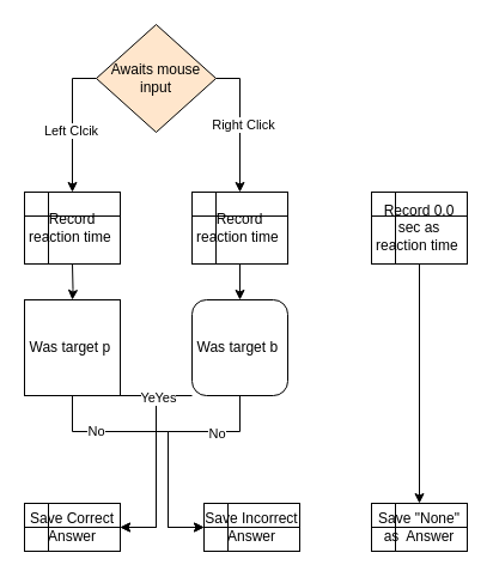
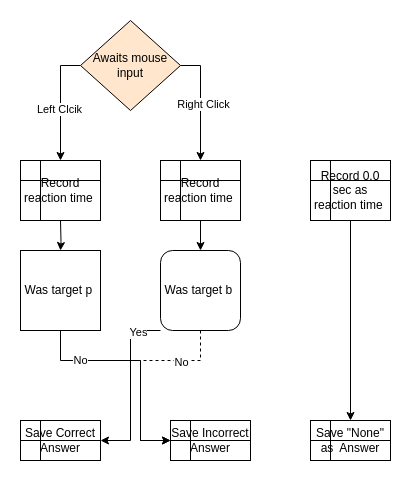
  <mxCell id="0" />
  <mxCell id="1" parent="0" />
  <mxCell id="2" style="edgeStyle=orthogonalEdgeStyle;rounded=0;orthogonalLoop=1;jettySize=auto;html=1;entryX=0.5;entryY=0;entryDx=0;entryDy=0;" edge="1" parent="1" source="6"><mxGeometry relative="1" as="geometry"><mxPoint x="60" y="160" as="targetPoint" /><Array as="points"><mxPoint x="60" y="65" /></Array></mxGeometry></mxCell>
  <mxCell id="3" value="Left Clcik" style="edgeLabel;html=1;align=center;verticalAlign=middle;resizable=0;points=[];" vertex="1" connectable="0" parent="2"><mxGeometry x="0.099" y="-2" relative="1" as="geometry"><mxPoint as="offset" /></mxGeometry></mxCell>
  <mxCell id="4" style="edgeStyle=orthogonalEdgeStyle;rounded=0;orthogonalLoop=1;jettySize=auto;html=1;entryX=0.5;entryY=0;entryDx=0;entryDy=0;" edge="1" parent="1" source="6"><mxGeometry relative="1" as="geometry"><mxPoint x="200" y="160" as="targetPoint" /><Array as="points"><mxPoint x="200" y="65" /></Array></mxGeometry></mxCell>
  <mxCell id="5" value="Right Click" style="edgeLabel;html=1;align=center;verticalAlign=middle;resizable=0;points=[];" vertex="1" connectable="0" parent="4"><mxGeometry x="0.016" y="2" relative="1" as="geometry"><mxPoint as="offset" /></mxGeometry></mxCell>
  <mxCell id="6" value="Awaits mouse input" style="rhombus;whiteSpace=wrap;html=1;fillColor=#ffe6cc;" vertex="1" parent="1"><mxGeometry x="80" y="20" width="100" height="90" as="geometry" /></mxCell>
  <mxCell id="7" style="edgeStyle=orthogonalEdgeStyle;rounded=0;orthogonalLoop=1;jettySize=auto;html=1;" edge="1" parent="1" target="13"><mxGeometry relative="1" as="geometry"><mxPoint x="60" y="220" as="sourcePoint" /></mxGeometry></mxCell>
  <mxCell id="8" style="edgeStyle=orthogonalEdgeStyle;rounded=0;orthogonalLoop=1;jettySize=auto;html=1;entryX=0.5;entryY=0;entryDx=0;entryDy=0;" edge="1" parent="1" target="18"><mxGeometry relative="1" as="geometry"><mxPoint x="200" y="220" as="sourcePoint" /></mxGeometry></mxCell>
- <mxCell id="9" style="edgeStyle=orthogonalEdgeStyle;rounded=0;orthogonalLoop=1;jettySize=auto;html=1;entryX=1;entryY=0.5;entryDx=0;entryDy=0;" edge="1" parent="1" source="13" target="21"><mxGeometry relative="1" as="geometry"><mxPoint x="130" y="350" as="targetPoint" /><Array as="points"><mxPoint x="130" y="330" /><mxPoint x="130" y="440" /></Array></mxGeometry></mxCell>
- <mxCell id="10" value="Yes" style="edgeLabel;html=1;align=center;verticalAlign=middle;resizable=0;points=[];" vertex="1" connectable="0" parent="9"><mxGeometry x="-0.705" y="1" relative="1" as="geometry"><mxPoint y="2" as="offset" /></mxGeometry></mxCell>
  <mxCell id="11" style="edgeStyle=orthogonalEdgeStyle;rounded=0;orthogonalLoop=1;jettySize=auto;html=1;entryX=0;entryY=0.5;entryDx=0;entryDy=0;" edge="1" parent="1" source="13" target="22"><mxGeometry relative="1" as="geometry"><Array as="points"><mxPoint x="60" y="360" /><mxPoint x="140" y="360" /><mxPoint x="140" y="440" /></Array></mxGeometry></mxCell>
  <mxCell id="12" value="No" style="edgeLabel;html=1;align=center;verticalAlign=middle;resizable=0;points=[];" vertex="1" connectable="0" parent="11"><mxGeometry x="-0.557" y="1" relative="1" as="geometry"><mxPoint as="offset" /></mxGeometry></mxCell>
  <mxCell id="13" value="Was target p&amp;nbsp;" style="whiteSpace=wrap;html=1;rounded=0;" vertex="1" parent="1"><mxGeometry x="20" y="250" width="80" height="80" as="geometry" /></mxCell>
  <mxCell id="14" style="edgeStyle=orthogonalEdgeStyle;rounded=0;orthogonalLoop=1;jettySize=auto;html=1;entryX=1;entryY=0.5;entryDx=0;entryDy=0;" edge="1" parent="1" source="18" target="21"><mxGeometry relative="1" as="geometry"><Array as="points"><mxPoint x="130" y="330" /><mxPoint x="130" y="440" /></Array></mxGeometry></mxCell>
  <mxCell id="15" value="Yes" style="edgeLabel;html=1;align=center;verticalAlign=middle;resizable=0;points=[];" vertex="1" connectable="0" parent="14"><mxGeometry x="-0.634" y="-2" relative="1" as="geometry"><mxPoint x="9" as="offset" /></mxGeometry></mxCell>
- <mxCell id="16" style="edgeStyle=orthogonalEdgeStyle;rounded=0;orthogonalLoop=1;jettySize=auto;html=1;entryX=0;entryY=0.5;entryDx=0;entryDy=0;" edge="1" parent="1" source="18" target="22"><mxGeometry relative="1" as="geometry"><Array as="points"><mxPoint x="200" y="360" /><mxPoint x="140" y="360" /><mxPoint x="140" y="440" /></Array></mxGeometry></mxCell>
+ <mxCell id="16" style="edgeStyle=orthogonalEdgeStyle;rounded=0;orthogonalLoop=1;jettySize=auto;html=1;entryX=0;entryY=0.5;entryDx=0;entryDy=0;dashed=1;" edge="1" parent="1" source="18" target="22"><mxGeometry relative="1" as="geometry"><Array as="points"><mxPoint x="200" y="360" /><mxPoint x="140" y="360" /><mxPoint x="140" y="440" /></Array></mxGeometry></mxCell>
  <mxCell id="17" value="No" style="edgeLabel;html=1;align=center;verticalAlign=middle;resizable=0;points=[];" vertex="1" connectable="0" parent="16"><mxGeometry x="-0.654" y="1" relative="1" as="geometry"><mxPoint x="-15" as="offset" /></mxGeometry></mxCell>
  <mxCell id="18" value="Was target b&amp;nbsp;" style="whiteSpace=wrap;html=1;rounded=1;" vertex="1" parent="1"><mxGeometry x="160" y="250" width="80" height="80" as="geometry" /></mxCell>
  <mxCell id="19" value="Record reaction time&amp;nbsp;" style="shape=internalStorage;whiteSpace=wrap;html=1;backgroundOutline=1;" vertex="1" parent="1"><mxGeometry x="20" y="160" width="80" height="60" as="geometry" /></mxCell>
  <mxCell id="20" value="Record reaction time&amp;nbsp;" style="shape=internalStorage;whiteSpace=wrap;html=1;backgroundOutline=1;" vertex="1" parent="1"><mxGeometry x="160" y="160" width="80" height="60" as="geometry" /></mxCell>
  <mxCell id="21" value="Save Correct Answer" style="shape=internalStorage;whiteSpace=wrap;html=1;backgroundOutline=1;" vertex="1" parent="1"><mxGeometry x="20" y="420" width="80" height="40" as="geometry" /></mxCell>
  <mxCell id="22" value="Save Incorrect Answer" style="shape=internalStorage;whiteSpace=wrap;html=1;backgroundOutline=1;" vertex="1" parent="1"><mxGeometry x="170" y="420" width="80" height="40" as="geometry" /></mxCell>
  <mxCell id="23" value="Save &quot;None&quot; as&amp;nbsp; Answer" style="shape=internalStorage;whiteSpace=wrap;html=1;backgroundOutline=1;" vertex="1" parent="1"><mxGeometry x="310" y="420" width="80" height="40" as="geometry" /></mxCell>
  <mxCell id="24" style="edgeStyle=orthogonalEdgeStyle;rounded=0;orthogonalLoop=1;jettySize=auto;html=1;" edge="1" parent="1" source="25" target="23"><mxGeometry relative="1" as="geometry" /></mxCell>
  <mxCell id="25" value="Record 0.0 sec as reaction time&amp;nbsp;" style="shape=internalStorage;whiteSpace=wrap;html=1;backgroundOutline=1;" vertex="1" parent="1"><mxGeometry x="310" y="160" width="80" height="60" as="geometry" /></mxCell>
